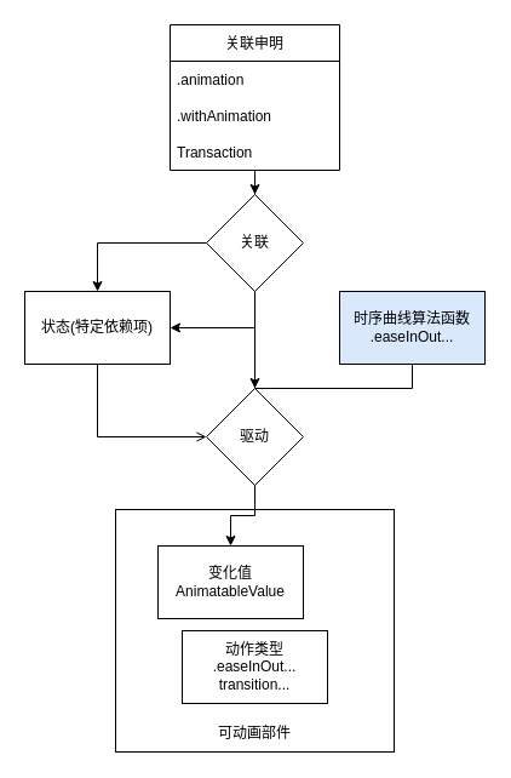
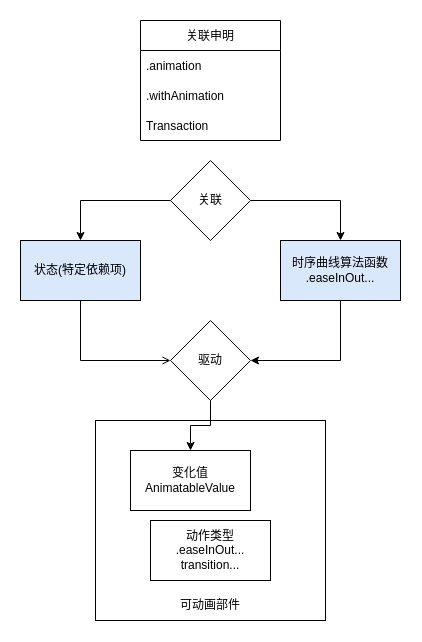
  <mxCell id="0" />
  <mxCell id="1" parent="0" />
  <mxCell id="2" value="" style="rounded=0;whiteSpace=wrap;html=1;" vertex="1" parent="1"><mxGeometry x="95" y="420" width="230" height="200" as="geometry" /></mxCell>
- <mxCell id="3" value="" style="edgeStyle=orthogonalEdgeStyle;rounded=0;orthogonalLoop=1;jettySize=auto;html=1;" edge="1" parent="1" source="4" target="16"><mxGeometry relative="1" as="geometry" /></mxCell>
  <mxCell id="4" value="关联申明" style="swimlane;fontStyle=0;childLayout=stackLayout;horizontal=1;startSize=30;horizontalStack=0;resizeParent=1;resizeParentMax=0;resizeLast=0;collapsible=1;marginBottom=0;" vertex="1" parent="1"><mxGeometry x="140" y="20" width="140" height="120" as="geometry" /></mxCell>
  <mxCell id="5" value=".animation" style="text;strokeColor=none;fillColor=none;align=left;verticalAlign=middle;spacingLeft=4;spacingRight=4;overflow=hidden;points=[[0,0.5],[1,0.5]];portConstraint=eastwest;rotatable=0;" vertex="1" parent="4"><mxGeometry y="30" width="140" height="30" as="geometry" /></mxCell>
  <mxCell id="6" value=".withAnimation" style="text;strokeColor=none;fillColor=none;align=left;verticalAlign=middle;spacingLeft=4;spacingRight=4;overflow=hidden;points=[[0,0.5],[1,0.5]];portConstraint=eastwest;rotatable=0;" vertex="1" parent="4"><mxGeometry y="60" width="140" height="30" as="geometry" /></mxCell>
  <mxCell id="7" value="Transaction" style="text;strokeColor=none;fillColor=none;align=left;verticalAlign=middle;spacingLeft=4;spacingRight=4;overflow=hidden;points=[[0,0.5],[1,0.5]];portConstraint=eastwest;rotatable=0;" vertex="1" parent="4"><mxGeometry y="90" width="140" height="30" as="geometry" /></mxCell>
  <mxCell id="8" style="edgeStyle=orthogonalEdgeStyle;rounded=0;orthogonalLoop=1;jettySize=auto;html=1;exitX=0.5;exitY=1;exitDx=0;exitDy=0;entryX=0;entryY=0.5;entryDx=0;entryDy=0;endArrow=open;" edge="1" parent="1" source="9" target="18"><mxGeometry relative="1" as="geometry" /></mxCell>
- <mxCell id="9" value="状态(&lt;span style=&quot;font-size: 12px; text-align: start;&quot;&gt;特定依赖项)&lt;/span&gt;" style="rounded=0;whiteSpace=wrap;html=1;fontSize=12;fontFamily=Helvetica;" vertex="1" parent="1"><mxGeometry x="20" y="240" width="120" height="60" as="geometry" /></mxCell>
- <mxCell id="10" style="edgeStyle=orthogonalEdgeStyle;rounded=0;orthogonalLoop=1;jettySize=auto;html=1;exitX=0.5;exitY=1;exitDx=0;exitDy=0;" edge="1" parent="1" source="11" target="9"><mxGeometry relative="1" as="geometry" /></mxCell>
+ <mxCell id="9" value="状态(&lt;span style=&quot;font-size: 12px; text-align: start;&quot;&gt;特定依赖项)&lt;/span&gt;" style="rounded=0;whiteSpace=wrap;html=1;fontSize=12;fontFamily=Helvetica;fillColor=#dae8fc;" vertex="1" parent="1"><mxGeometry x="20" y="240" width="120" height="60" as="geometry" /></mxCell>
+ <mxCell id="10" style="edgeStyle=orthogonalEdgeStyle;rounded=0;orthogonalLoop=1;jettySize=auto;html=1;exitX=0.5;exitY=1;exitDx=0;exitDy=0;entryX=1;entryY=0.5;entryDx=0;entryDy=0;" edge="1" parent="1" source="11" target="18"><mxGeometry relative="1" as="geometry" /></mxCell>
  <mxCell id="11" value="&lt;span style=&quot;text-align: start;&quot; data-reactroot=&quot;&quot; class=&quot;notion-enable-hover&quot; data-token-index=&quot;0&quot;&gt;时序曲线算法函数&lt;br&gt;.easeInOut...&lt;br&gt;&lt;/span&gt;" style="rounded=0;whiteSpace=wrap;html=1;fontStyle=0;fillColor=#dae8fc;" vertex="1" parent="1"><mxGeometry x="280" y="240" width="120" height="60" as="geometry" /></mxCell>
  <mxCell id="12" value="变化值&lt;br&gt;AnimatableValue" style="rounded=0;whiteSpace=wrap;html=1;" vertex="1" parent="1"><mxGeometry x="130" y="450" width="120" height="60" as="geometry" /></mxCell>
  <mxCell id="13" value="动作类型&lt;br&gt;.easeInOut&lt;span style=&quot;white-space: pre;&quot;&gt;...&lt;br/&gt;transition...&lt;br/&gt;&lt;/span&gt;" style="rounded=0;whiteSpace=wrap;html=1;" vertex="1" parent="1"><mxGeometry x="150" y="520" width="120" height="60" as="geometry" /></mxCell>
  <mxCell id="14" style="edgeStyle=orthogonalEdgeStyle;rounded=0;orthogonalLoop=1;jettySize=auto;html=1;entryX=0.5;entryY=0;entryDx=0;entryDy=0;" edge="1" parent="1" source="16" target="9"><mxGeometry relative="1" as="geometry" /></mxCell>
- <mxCell id="15" style="edgeStyle=orthogonalEdgeStyle;rounded=0;orthogonalLoop=1;jettySize=auto;html=1;" edge="1" parent="1" source="16" target="18"><mxGeometry relative="1" as="geometry" /></mxCell>
+ <mxCell id="15" style="edgeStyle=orthogonalEdgeStyle;rounded=0;orthogonalLoop=1;jettySize=auto;html=1;entryX=0.5;entryY=0;entryDx=0;entryDy=0;" edge="1" parent="1" source="16" target="11"><mxGeometry relative="1" as="geometry" /></mxCell>
  <mxCell id="16" value="关联" style="rhombus;whiteSpace=wrap;html=1;" vertex="1" parent="1"><mxGeometry x="170" y="160" width="80" height="80" as="geometry" /></mxCell>
  <mxCell id="17" style="edgeStyle=orthogonalEdgeStyle;rounded=0;orthogonalLoop=1;jettySize=auto;html=1;exitX=0.5;exitY=1;exitDx=0;exitDy=0;entryX=0.5;entryY=0;entryDx=0;entryDy=0;" edge="1" parent="1" source="18" target="12"><mxGeometry relative="1" as="geometry" /></mxCell>
  <mxCell id="18" value="驱动" style="rhombus;whiteSpace=wrap;html=1;" vertex="1" parent="1"><mxGeometry x="170" y="320" width="80" height="80" as="geometry" /></mxCell>
  <mxCell id="19" value="可动画部件" style="text;html=1;strokeColor=none;fillColor=none;align=center;verticalAlign=middle;whiteSpace=wrap;rounded=0;" vertex="1" parent="1"><mxGeometry x="165" y="590" width="90" height="30" as="geometry" /></mxCell>
